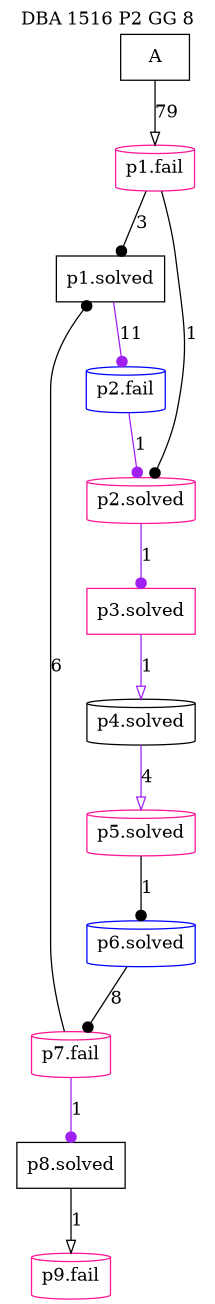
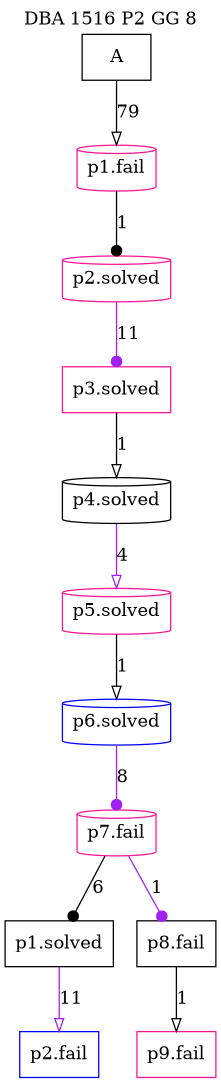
  digraph {
    label=" DBA 1516 P2 GG 8 "
    labelloc=tl
    rankdir=TB
    node [color=deeppink shape=box]
    edge [arrowhead=dot color=black]
    n1 [color=black label=A]
    n2 [label="p1.fail" shape=cylinder]
    n3 [color=black label="p1.solved"]
    n4 [label="p2.solved" shape=cylinder]
-   n5 [color=blue label="p2.fail" shape=cylinder]
+   n5 [color=blue label="p2.fail"]
    n6 [label="p3.solved"]
    n7 [label="p7.fail" shape=cylinder]
-   n8 [color=black label="p8.solved"]
+   n8 [color=black label="p8.fail"]
    n9 [color=black label="p4.solved" shape=cylinder]
    n10 [label="p5.solved" shape=cylinder]
    n11 [color=blue label="p6.solved" shape=cylinder]
-   n12 [label="p9.fail" shape=cylinder]
+   n12 [label="p9.fail"]
    n1 -> n2 [arrowhead=onormal label=79]
-   n2 -> n3 [label=3]
    n2 -> n4 [label=1]
-   n3 -> n5 [color=purple label=11]
-   n4 -> n6 [color=purple label=1]
-   n5 -> n4 [color=purple label=1]
-   n6 -> n9 [arrowhead=onormal color=purple label=1]
+   n3 -> n5 [arrowhead=onormal color=purple label=11]
+   n4 -> n6 [color=purple label=11]
+   n6 -> n9 [arrowhead=onormal label=1]
    n7 -> n3 [label=6]
    n7 -> n8 [color=purple label=1]
    n8 -> n12 [arrowhead=onormal label=1]
    n9 -> n10 [arrowhead=onormal color=purple label=4]
-   n10 -> n11 [label=1]
-   n11 -> n7 [label=8]
+   n10 -> n11 [arrowhead=onormal label=1]
+   n11 -> n7 [color=purple label=8]
  }
